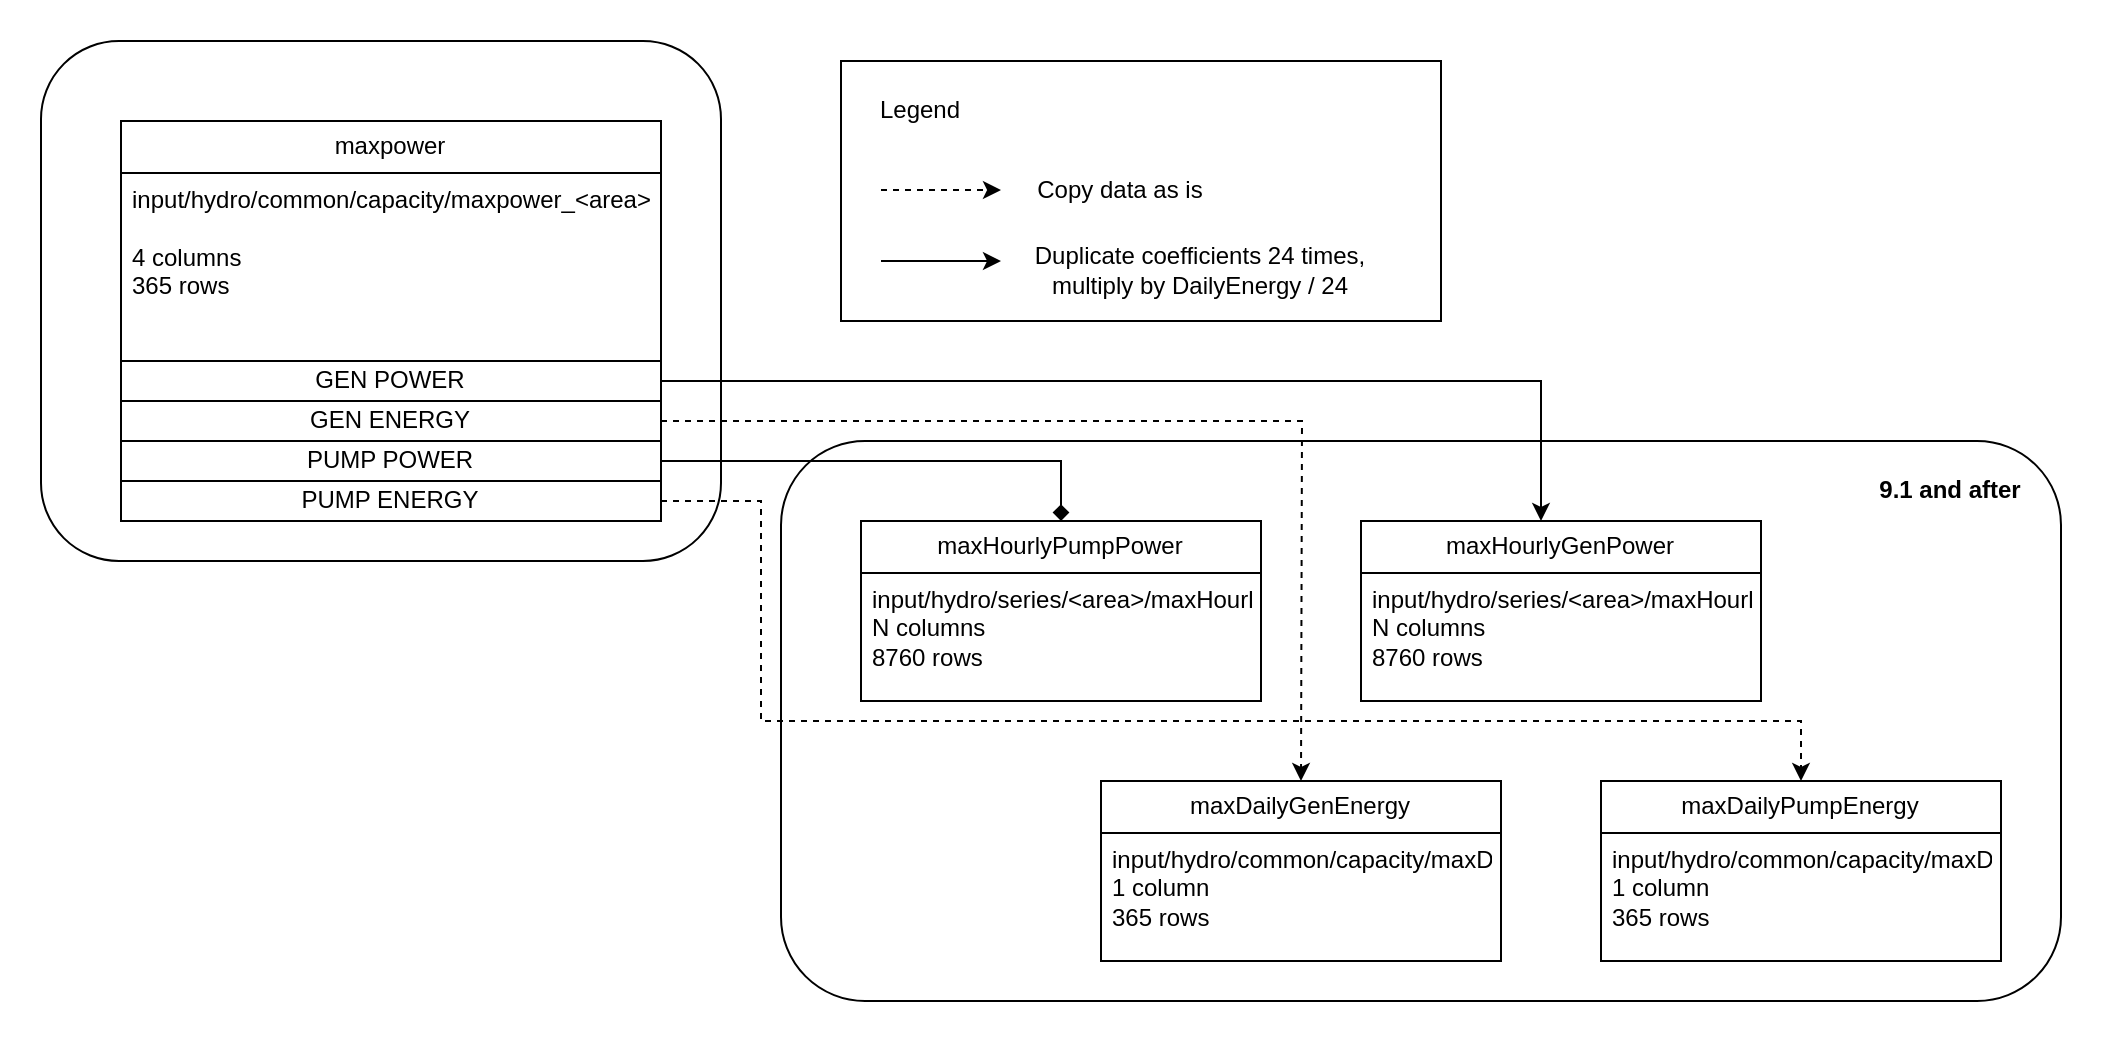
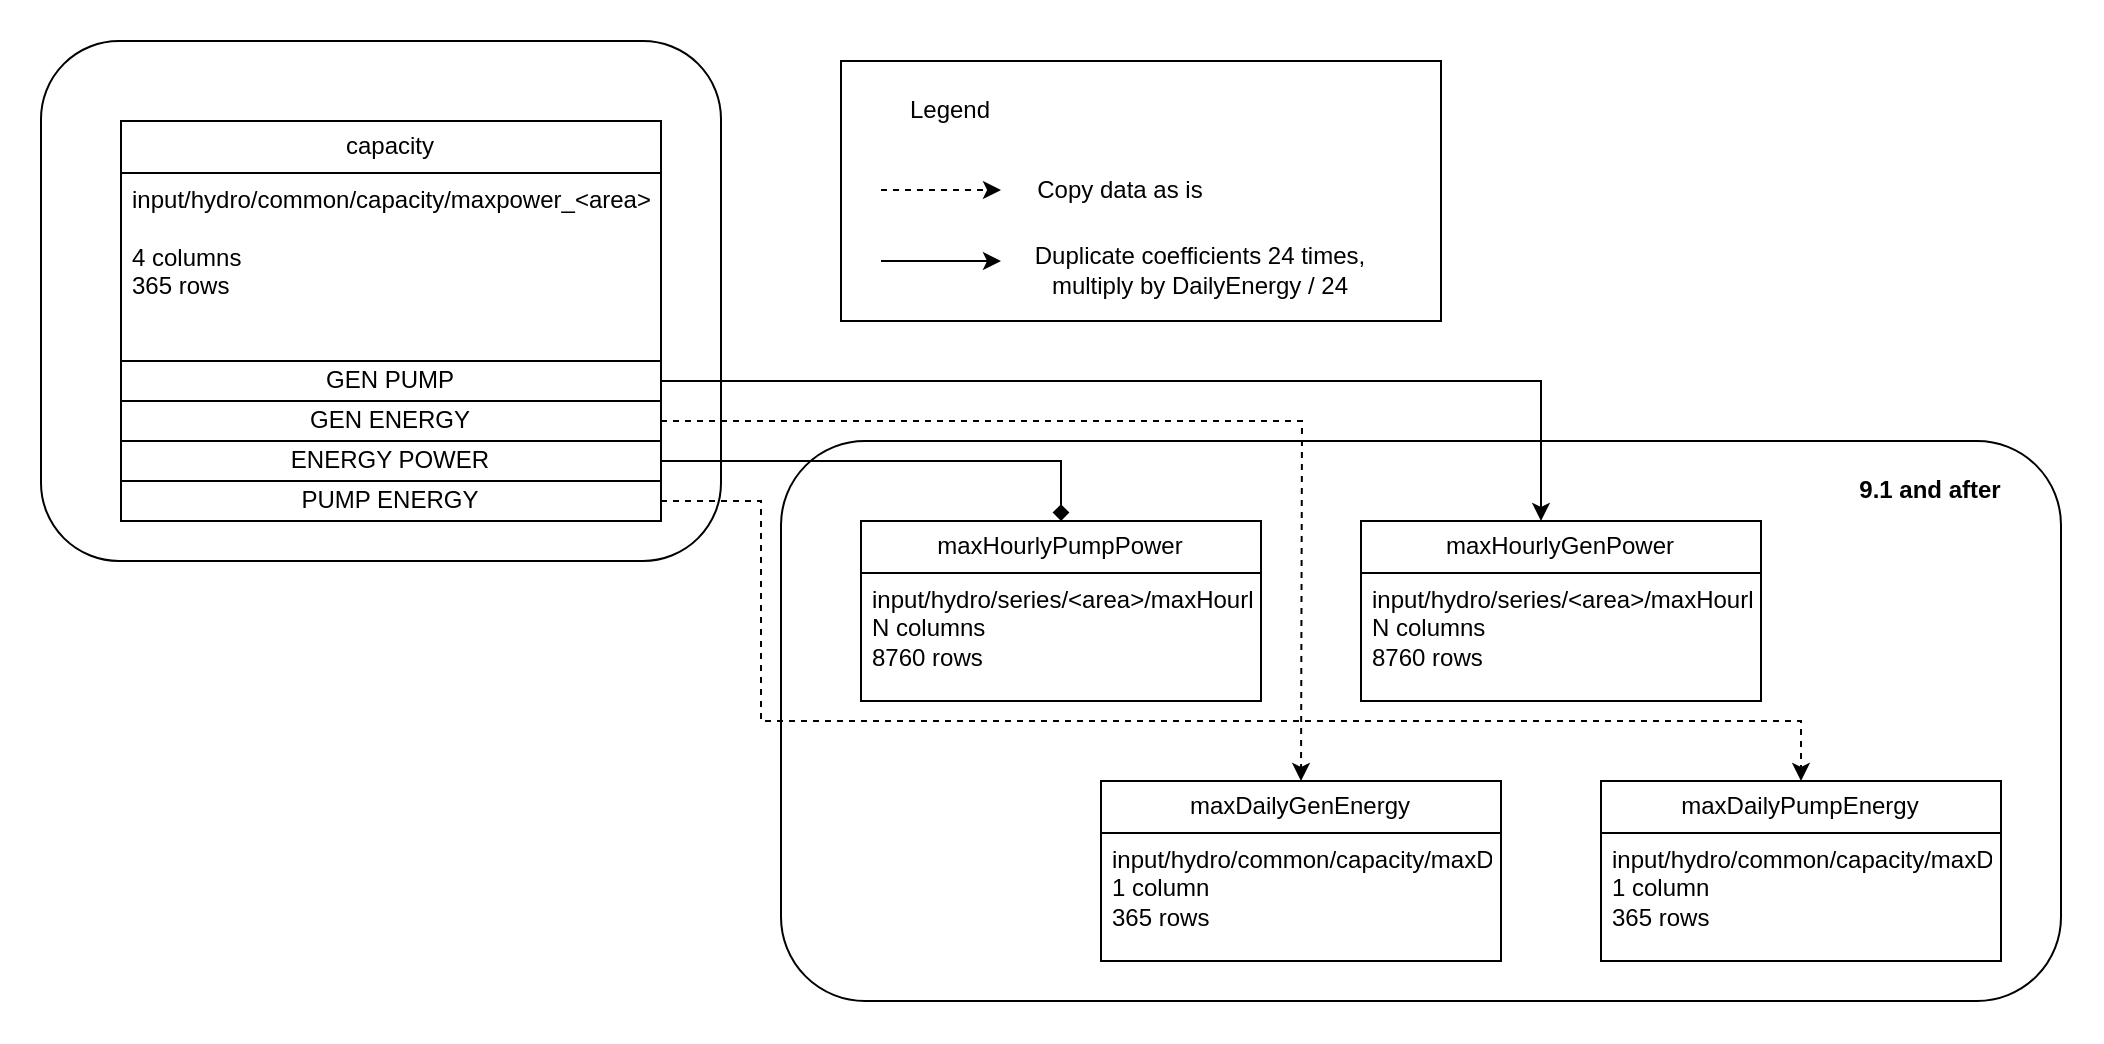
  <mxCell id="0" />
  <mxCell id="1" parent="0" />
  <mxCell id="2" value="" style="rounded=1;whiteSpace=wrap;html=1;" parent="1" vertex="1"><mxGeometry x="390" y="220" width="640" height="280" as="geometry" /></mxCell>
  <mxCell id="3" value="" style="rounded=1;whiteSpace=wrap;html=1;" parent="1" vertex="1"><mxGeometry x="20" y="20" width="340" height="260" as="geometry" /></mxCell>
  <mxCell id="4" value="" style="html=1;whiteSpace=wrap;" parent="1" vertex="1"><mxGeometry x="420" y="30" width="300" height="130" as="geometry" /></mxCell>
- <mxCell id="5" value="maxpower" style="swimlane;fontStyle=0;childLayout=stackLayout;horizontal=1;startSize=26;fillColor=none;horizontalStack=0;resizeParent=1;resizeParentMax=0;resizeLast=0;collapsible=1;marginBottom=0;whiteSpace=wrap;html=1;" parent="1" vertex="1"><mxGeometry x="60" y="60" width="270" height="200" as="geometry" /></mxCell>
+ <mxCell id="5" value="capacity" style="swimlane;fontStyle=0;childLayout=stackLayout;horizontal=1;startSize=26;fillColor=none;horizontalStack=0;resizeParent=1;resizeParentMax=0;resizeLast=0;collapsible=1;marginBottom=0;whiteSpace=wrap;html=1;" parent="1" vertex="1"><mxGeometry x="60" y="60" width="270" height="200" as="geometry" /></mxCell>
  <mxCell id="6" value="&lt;div&gt;input/hydro/common/capacity/maxpower_&amp;lt;area&amp;gt;.txt&lt;/div&gt;&lt;div&gt;&lt;br&gt;&lt;/div&gt;&lt;div&gt;4 columns&lt;br&gt;&lt;/div&gt;&lt;div&gt;365 rows&lt;br&gt;&lt;/div&gt;" style="text;strokeColor=none;fillColor=none;align=left;verticalAlign=top;spacingLeft=4;spacingRight=4;overflow=hidden;rotatable=0;points=[[0,0.5],[1,0.5]];portConstraint=eastwest;whiteSpace=wrap;html=1;" parent="5" vertex="1"><mxGeometry y="26" width="270" height="94" as="geometry" /></mxCell>
- <mxCell id="7" value="GEN POWER" style="rounded=0;whiteSpace=wrap;html=1;" parent="5" vertex="1"><mxGeometry y="120" width="270" height="20" as="geometry" /></mxCell>
+ <mxCell id="7" value="GEN PUMP" style="rounded=0;whiteSpace=wrap;html=1;" parent="5" vertex="1"><mxGeometry y="120" width="270" height="20" as="geometry" /></mxCell>
  <mxCell id="8" style="edgeStyle=orthogonalEdgeStyle;rounded=0;orthogonalLoop=1;jettySize=auto;html=1;exitX=1;exitY=0.5;exitDx=0;exitDy=0;dashed=1;" parent="5" source="9" edge="1"><mxGeometry relative="1" as="geometry"><mxPoint x="590" y="330" as="targetPoint" /></mxGeometry></mxCell>
  <mxCell id="9" value="GEN ENERGY" style="rounded=0;whiteSpace=wrap;html=1;" parent="5" vertex="1"><mxGeometry y="140" width="270" height="20" as="geometry" /></mxCell>
- <mxCell id="10" value="PUMP POWER" style="rounded=0;whiteSpace=wrap;html=1;" parent="5" vertex="1"><mxGeometry y="160" width="270" height="20" as="geometry" /></mxCell>
+ <mxCell id="10" value="ENERGY POWER" style="rounded=0;whiteSpace=wrap;html=1;" parent="5" vertex="1"><mxGeometry y="160" width="270" height="20" as="geometry" /></mxCell>
  <mxCell id="11" value="PUMP ENERGY" style="rounded=0;whiteSpace=wrap;html=1;" parent="5" vertex="1"><mxGeometry y="180" width="270" height="20" as="geometry" /></mxCell>
  <mxCell id="12" style="edgeStyle=orthogonalEdgeStyle;rounded=0;orthogonalLoop=1;jettySize=auto;html=1;exitX=1;exitY=0.5;exitDx=0;exitDy=0;entryX=0.5;entryY=0;entryDx=0;entryDy=0;endArrow=diamond;" parent="1" source="10" target="14" edge="1"><mxGeometry relative="1" as="geometry"><mxPoint x="530" y="250" as="targetPoint" /></mxGeometry></mxCell>
  <mxCell id="13" style="edgeStyle=orthogonalEdgeStyle;rounded=0;orthogonalLoop=1;jettySize=auto;html=1;exitX=1;exitY=0.5;exitDx=0;exitDy=0;entryX=0.5;entryY=0;entryDx=0;entryDy=0;" parent="1" source="7" edge="1"><mxGeometry relative="1" as="geometry"><mxPoint x="770" y="260" as="targetPoint" /><Array as="points"><mxPoint x="770" y="190" /></Array></mxGeometry></mxCell>
  <mxCell id="14" value="maxHourlyPumpPower" style="swimlane;fontStyle=0;childLayout=stackLayout;horizontal=1;startSize=26;fillColor=none;horizontalStack=0;resizeParent=1;resizeParentMax=0;resizeLast=0;collapsible=1;marginBottom=0;whiteSpace=wrap;html=1;" parent="1" vertex="1"><mxGeometry x="430" y="260" width="200" height="90" as="geometry" /></mxCell>
  <mxCell id="15" value="&lt;div&gt;input/hydro/series/&amp;lt;area&amp;gt;/maxHourlyPumpPower.txt&lt;br&gt;&lt;/div&gt;&lt;div&gt;N columns&lt;/div&gt;&lt;div&gt;8760 rows&lt;br&gt;&lt;/div&gt;" style="text;strokeColor=none;fillColor=none;align=left;verticalAlign=top;spacingLeft=4;spacingRight=4;overflow=hidden;rotatable=0;points=[[0,0.5],[1,0.5]];portConstraint=eastwest;whiteSpace=wrap;html=1;" parent="14" vertex="1"><mxGeometry y="26" width="200" height="64" as="geometry" /></mxCell>
  <mxCell id="16" style="edgeStyle=orthogonalEdgeStyle;rounded=0;orthogonalLoop=1;jettySize=auto;html=1;exitX=1;exitY=0.5;exitDx=0;exitDy=0;entryX=0.5;entryY=0;entryDx=0;entryDy=0;dashed=1;" parent="1" source="11" edge="1"><mxGeometry relative="1" as="geometry"><mxPoint x="900" y="390" as="targetPoint" /><Array as="points"><mxPoint x="380" y="250" /><mxPoint x="380" y="360" /><mxPoint x="900" y="360" /></Array></mxGeometry></mxCell>
  <mxCell id="17" value="" style="endArrow=classic;html=1;rounded=0;dashed=1;" parent="1" edge="1"><mxGeometry width="50" height="50" relative="1" as="geometry"><mxPoint x="440" y="94.5" as="sourcePoint" /><mxPoint x="500" y="94.5" as="targetPoint" /></mxGeometry></mxCell>
  <mxCell id="18" value="Copy data as is" style="text;html=1;align=center;verticalAlign=middle;whiteSpace=wrap;rounded=0;" parent="1" vertex="1"><mxGeometry x="510" y="80" width="100" height="30" as="geometry" /></mxCell>
  <mxCell id="19" value="" style="endArrow=classic;html=1;rounded=0;" parent="1" edge="1"><mxGeometry width="50" height="50" relative="1" as="geometry"><mxPoint x="440" y="130" as="sourcePoint" /><mxPoint x="500" y="130" as="targetPoint" /></mxGeometry></mxCell>
  <mxCell id="20" value="Duplicate coefficients 24 times, multiply by DailyEnergy / 24" style="text;html=1;align=center;verticalAlign=middle;whiteSpace=wrap;rounded=0;" parent="1" vertex="1"><mxGeometry x="500" y="120" width="200" height="30" as="geometry" /></mxCell>
- <mxCell id="21" value="Legend" style="text;html=1;align=center;verticalAlign=middle;whiteSpace=wrap;rounded=0;" parent="1" vertex="1"><mxGeometry x="430" y="40" width="60" height="30" as="geometry" /></mxCell>
- <mxCell id="22" value="9.1 and after" style="text;html=1;align=center;verticalAlign=middle;whiteSpace=wrap;rounded=0;fontStyle=1" parent="1" vertex="1"><mxGeometry x="930" y="230" width="90" height="30" as="geometry" /></mxCell>
+ <mxCell id="21" value="Legend" style="text;html=1;align=center;verticalAlign=middle;whiteSpace=wrap;rounded=0;" parent="1" vertex="1"><mxGeometry x="445" y="40" width="60" height="30" as="geometry" /></mxCell>
+ <mxCell id="22" value="9.1 and after" style="text;html=1;align=center;verticalAlign=middle;whiteSpace=wrap;rounded=0;fontStyle=1" parent="1" vertex="1"><mxGeometry x="920" y="230" width="90" height="30" as="geometry" /></mxCell>
  <mxCell id="23" value="maxDailyGenEnergy" style="swimlane;fontStyle=0;childLayout=stackLayout;horizontal=1;startSize=26;fillColor=none;horizontalStack=0;resizeParent=1;resizeParentMax=0;resizeLast=0;collapsible=1;marginBottom=0;whiteSpace=wrap;html=1;" parent="1" vertex="1"><mxGeometry x="550" y="390" width="200" height="90" as="geometry" /></mxCell>
  <mxCell id="24" value="&lt;div&gt;input/hydro/common/capacity/maxDailyGenEnergy_&amp;lt;area&amp;gt;.txt&lt;/div&gt;&lt;div&gt;1 column&lt;/div&gt;&lt;div&gt;365 rows&lt;br&gt;&lt;/div&gt;" style="text;strokeColor=none;fillColor=none;align=left;verticalAlign=top;spacingLeft=4;spacingRight=4;overflow=hidden;rotatable=0;points=[[0,0.5],[1,0.5]];portConstraint=eastwest;whiteSpace=wrap;html=1;" parent="23" vertex="1"><mxGeometry y="26" width="200" height="64" as="geometry" /></mxCell>
  <mxCell id="25" value="maxDailyPumpEnergy" style="swimlane;fontStyle=0;childLayout=stackLayout;horizontal=1;startSize=26;fillColor=none;horizontalStack=0;resizeParent=1;resizeParentMax=0;resizeLast=0;collapsible=1;marginBottom=0;whiteSpace=wrap;html=1;" parent="1" vertex="1"><mxGeometry x="800" y="390" width="200" height="90" as="geometry" /></mxCell>
  <mxCell id="26" value="&lt;div&gt;input/hydro/common/capacity/maxDailyPumpEnergy_&amp;lt;area&amp;gt;.txt&lt;/div&gt;&lt;div&gt;1 column&lt;/div&gt;&lt;div&gt;365 rows&lt;br&gt;&lt;/div&gt;" style="text;strokeColor=none;fillColor=none;align=left;verticalAlign=top;spacingLeft=4;spacingRight=4;overflow=hidden;rotatable=0;points=[[0,0.5],[1,0.5]];portConstraint=eastwest;whiteSpace=wrap;html=1;" parent="25" vertex="1"><mxGeometry y="26" width="200" height="64" as="geometry" /></mxCell>
  <mxCell id="27" value="maxHourlyGenPower" style="swimlane;fontStyle=0;childLayout=stackLayout;horizontal=1;startSize=26;fillColor=none;horizontalStack=0;resizeParent=1;resizeParentMax=0;resizeLast=0;collapsible=1;marginBottom=0;whiteSpace=wrap;html=1;" parent="1" vertex="1"><mxGeometry x="680" y="260" width="200" height="90" as="geometry" /></mxCell>
  <mxCell id="28" value="&lt;div&gt;input/hydro/series/&amp;lt;area&amp;gt;/maxHourlyGenPower.txt&lt;br&gt;&lt;/div&gt;&lt;div&gt;N columns&lt;/div&gt;&lt;div&gt;8760 rows&lt;br&gt;&lt;/div&gt;" style="text;strokeColor=none;fillColor=none;align=left;verticalAlign=top;spacingLeft=4;spacingRight=4;overflow=hidden;rotatable=0;points=[[0,0.5],[1,0.5]];portConstraint=eastwest;whiteSpace=wrap;html=1;" parent="27" vertex="1"><mxGeometry y="26" width="200" height="64" as="geometry" /></mxCell>
